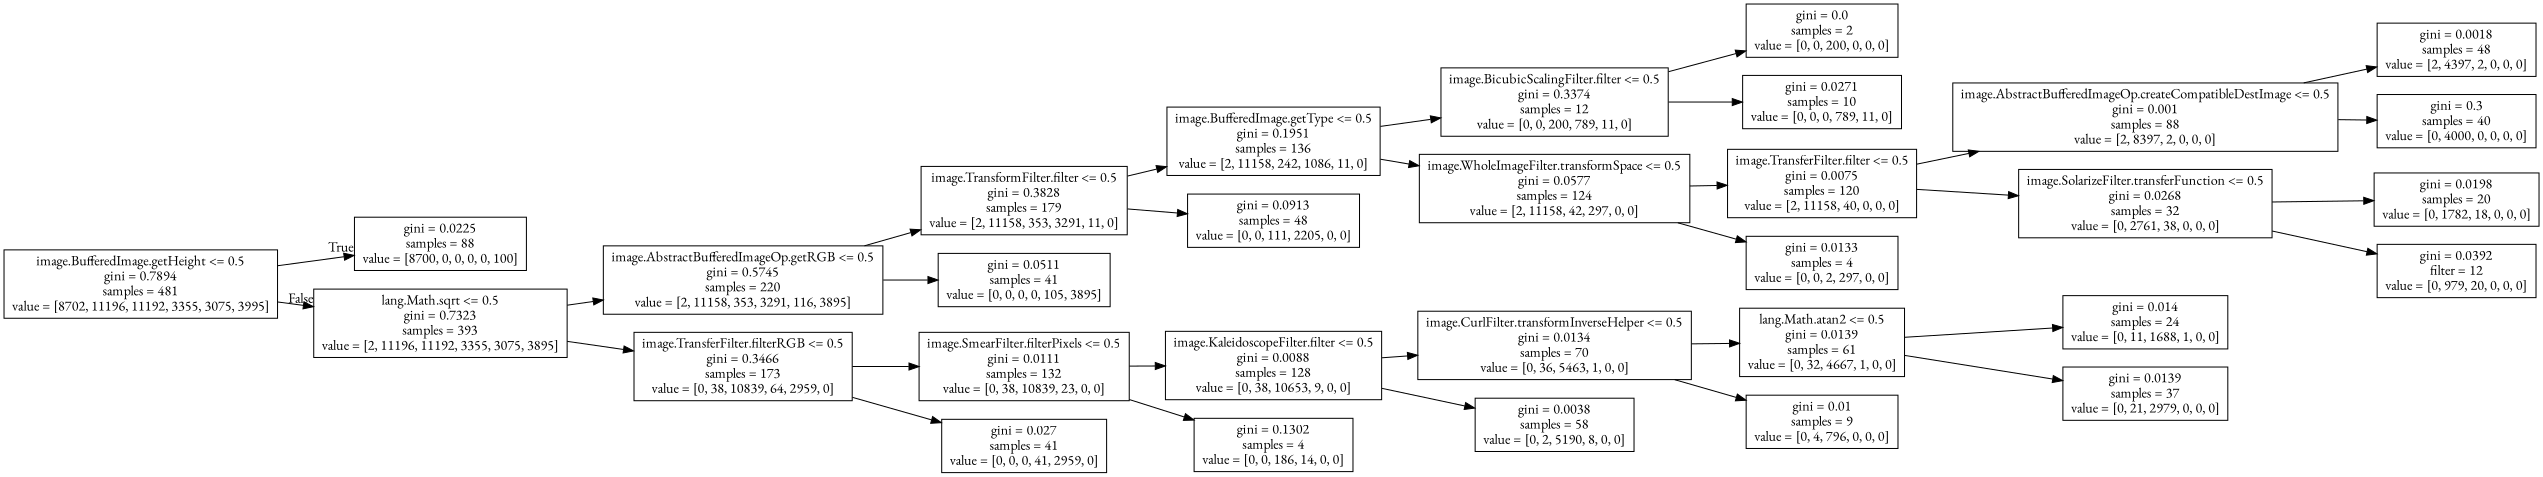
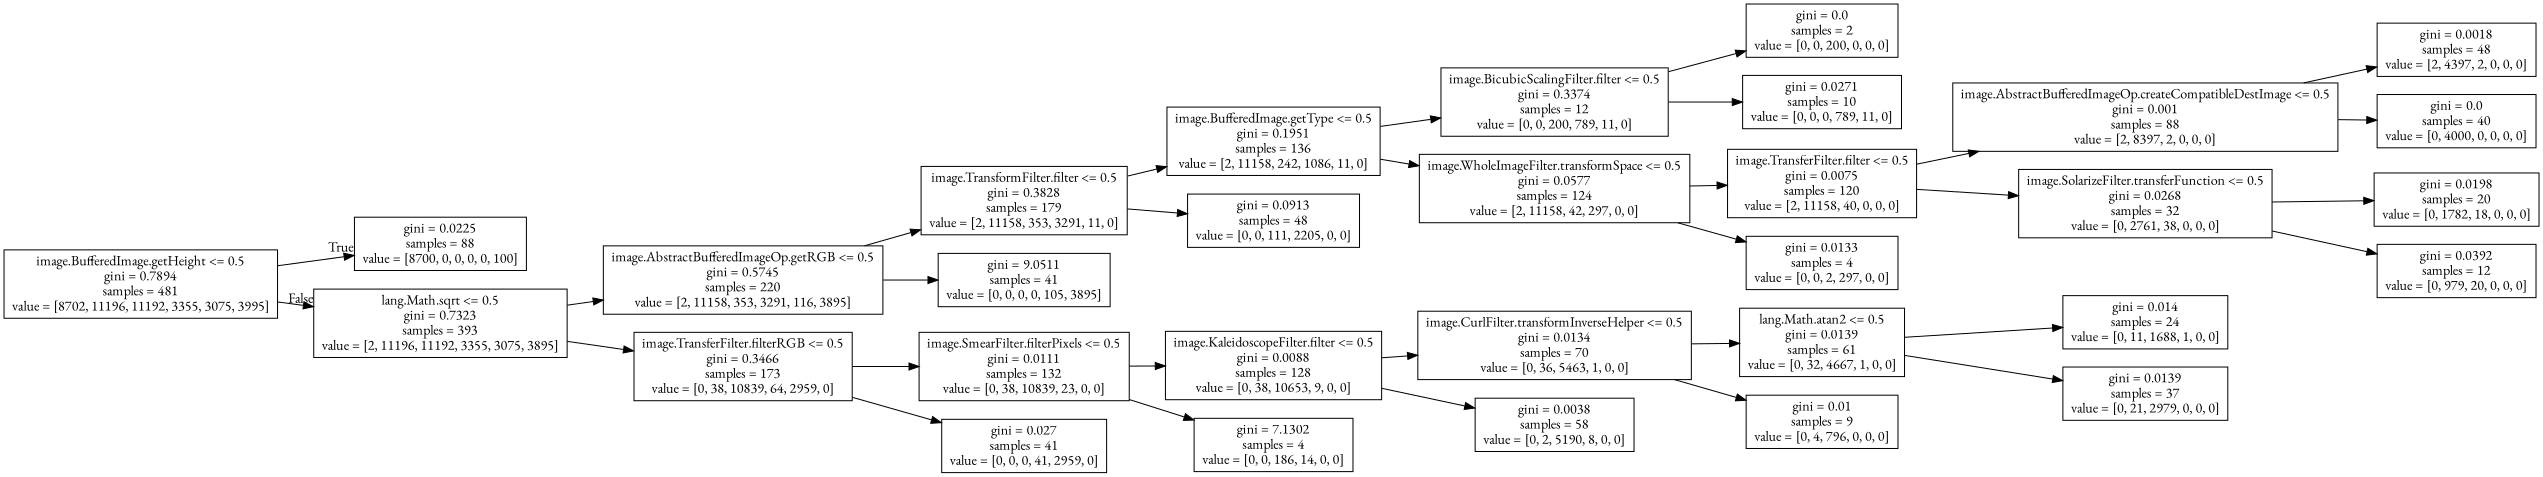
  digraph {
    fontname="EB Garamond"
    rankdir=LR
    node [fontname="EB Garamond" shape=box]
    edge [fontname="EB Garamond"]
    n1 [label="image.BufferedImage.getHeight <= 0.5\ngini = 0.7894\nsamples = 481\nvalue = [8702, 11196, 11192, 3355, 3075, 3995]"]
    n2 [label="gini = 0.0225\nsamples = 88\nvalue = [8700, 0, 0, 0, 0, 100]"]
    n3 [label="lang.Math.sqrt <= 0.5\ngini = 0.7323\nsamples = 393\nvalue = [2, 11196, 11192, 3355, 3075, 3895]"]
    n4 [label="image.AbstractBufferedImageOp.getRGB <= 0.5\ngini = 0.5745\nsamples = 220\nvalue = [2, 11158, 353, 3291, 116, 3895]"]
    n5 [label="image.TransferFilter.filterRGB <= 0.5\ngini = 0.3466\nsamples = 173\nvalue = [0, 38, 10839, 64, 2959, 0]"]
    n6 [label="image.TransformFilter.filter <= 0.5\ngini = 0.3828\nsamples = 179\nvalue = [2, 11158, 353, 3291, 11, 0]"]
-   n7 [label="gini = 0.0511\nsamples = 41\nvalue = [0, 0, 0, 0, 105, 3895]"]
+   n7 [label="gini = 9.0511\nsamples = 41\nvalue = [0, 0, 0, 0, 105, 3895]"]
    n8 [label="image.SmearFilter.filterPixels <= 0.5\ngini = 0.0111\nsamples = 132\nvalue = [0, 38, 10839, 23, 0, 0]"]
    n9 [label="gini = 0.027\nsamples = 41\nvalue = [0, 0, 0, 41, 2959, 0]"]
    n10 [label="image.BufferedImage.getType <= 0.5\ngini = 0.1951\nsamples = 136\nvalue = [2, 11158, 242, 1086, 11, 0]"]
    n11 [label="gini = 0.0913\nsamples = 48\nvalue = [0, 0, 111, 2205, 0, 0]"]
    n12 [label="image.BicubicScalingFilter.filter <= 0.5\ngini = 0.3374\nsamples = 12\nvalue = [0, 0, 200, 789, 11, 0]"]
    n13 [label="image.WholeImageFilter.transformSpace <= 0.5\ngini = 0.0577\nsamples = 124\nvalue = [2, 11158, 42, 297, 0, 0]"]
    n14 [label="gini = 0.0\nsamples = 2\nvalue = [0, 0, 200, 0, 0, 0]"]
    n15 [label="gini = 0.0271\nsamples = 10\nvalue = [0, 0, 0, 789, 11, 0]"]
    n16 [label="image.TransferFilter.filter <= 0.5\ngini = 0.0075\nsamples = 120\nvalue = [2, 11158, 40, 0, 0, 0]"]
    n17 [label="gini = 0.0133\nsamples = 4\nvalue = [0, 0, 2, 297, 0, 0]"]
    n18 [label="image.AbstractBufferedImageOp.createCompatibleDestImage <= 0.5\ngini = 0.001\nsamples = 88\nvalue = [2, 8397, 2, 0, 0, 0]"]
    n19 [label="image.SolarizeFilter.transferFunction <= 0.5\ngini = 0.0268\nsamples = 32\nvalue = [0, 2761, 38, 0, 0, 0]"]
    n20 [label="gini = 0.0018\nsamples = 48\nvalue = [2, 4397, 2, 0, 0, 0]"]
-   n21 [label="gini = 0.3\nsamples = 40\nvalue = [0, 4000, 0, 0, 0, 0]"]
+   n21 [label="gini = 0.0\nsamples = 40\nvalue = [0, 4000, 0, 0, 0, 0]"]
    n22 [label="gini = 0.0198\nsamples = 20\nvalue = [0, 1782, 18, 0, 0, 0]"]
-   n23 [label="gini = 0.0392\nfilter = 12\nvalue = [0, 979, 20, 0, 0, 0]"]
+   n23 [label="gini = 0.0392\nsamples = 12\nvalue = [0, 979, 20, 0, 0, 0]"]
    n24 [label="image.KaleidoscopeFilter.filter <= 0.5\ngini = 0.0088\nsamples = 128\nvalue = [0, 38, 10653, 9, 0, 0]"]
-   n25 [label="gini = 0.1302\nsamples = 4\nvalue = [0, 0, 186, 14, 0, 0]"]
+   n25 [label="gini = 7.1302\nsamples = 4\nvalue = [0, 0, 186, 14, 0, 0]"]
    n26 [label="image.CurlFilter.transformInverseHelper <= 0.5\ngini = 0.0134\nsamples = 70\nvalue = [0, 36, 5463, 1, 0, 0]"]
    n27 [label="gini = 0.0038\nsamples = 58\nvalue = [0, 2, 5190, 8, 0, 0]"]
    n28 [label="lang.Math.atan2 <= 0.5\ngini = 0.0139\nsamples = 61\nvalue = [0, 32, 4667, 1, 0, 0]"]
    n29 [label="gini = 0.01\nsamples = 9\nvalue = [0, 4, 796, 0, 0, 0]"]
    n30 [label="gini = 0.014\nsamples = 24\nvalue = [0, 11, 1688, 1, 0, 0]"]
    n31 [label="gini = 0.0139\nsamples = 37\nvalue = [0, 21, 2979, 0, 0, 0]"]
    n1 -> n2 [headlabel=True labelangle=45 labeldistance=2.5]
    n1 -> n3 [headlabel=False labelangle=-45 labeldistance=2.5]
    n3 -> n4
    n3 -> n5
    n4 -> n6
    n4 -> n7
    n5 -> n8
    n5 -> n9
    n6 -> n10
    n6 -> n11
    n8 -> n24
    n8 -> n25
    n10 -> n12
    n10 -> n13
    n12 -> n14
    n12 -> n15
    n13 -> n16
    n13 -> n17
    n16 -> n18
    n16 -> n19
    n18 -> n20
    n18 -> n21
    n19 -> n22
    n19 -> n23
    n24 -> n26
    n24 -> n27
    n26 -> n28
    n26 -> n29
    n28 -> n30
    n28 -> n31
  }
